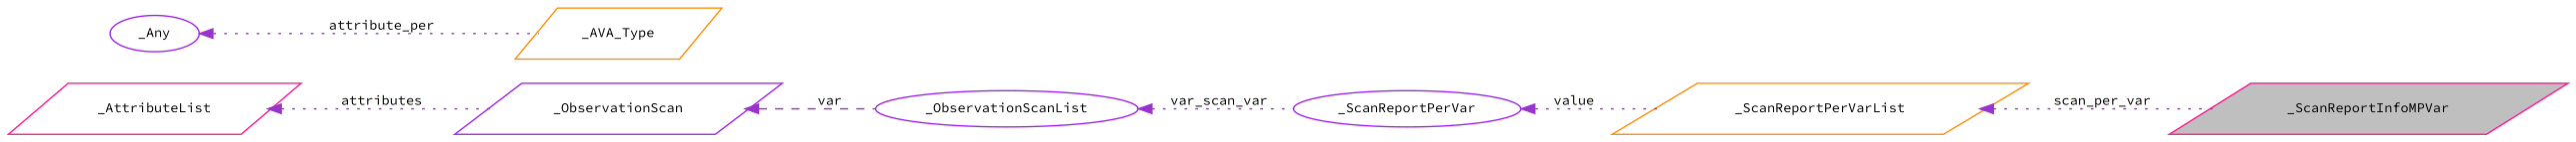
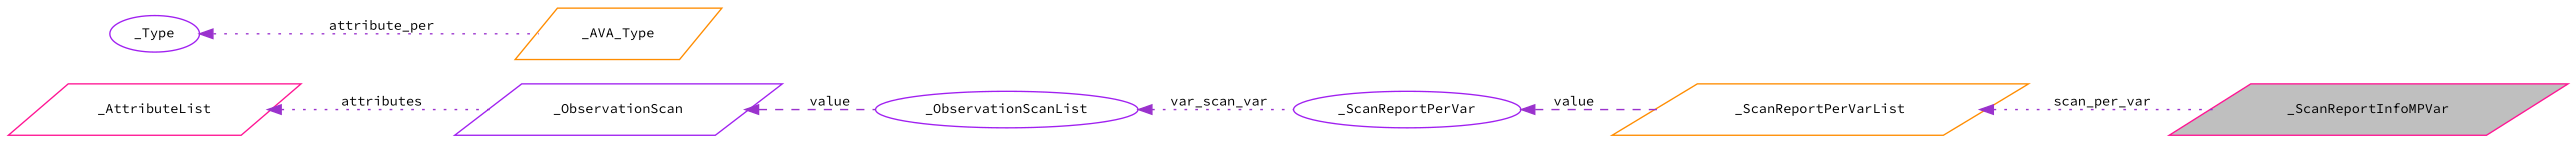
  digraph {
    fontname="Source Code Pro"
    rankdir=LR
    node [color=purple fillcolor=white fontname="Source Code Pro" fontsize=10 shape=parallelogram style=filled]
    edge [color=darkorchid3 dir=back fontname="Source Code Pro" fontsize=10 labelfontname=Helvetica labelfontsize=10 style=dotted]
    n1 [color=deeppink fillcolor=grey75 fontcolor=black height=0.2 label=_ScanReportInfoMPVar width=0.4]
    n2 [color=darkorange height=0.2 label=_ScanReportPerVarList width=0.4]
    n3 [height=0.2 label=_ScanReportPerVar shape=ellipse width=0.4]
    n4 [height=0.2 label=_ObservationScanList shape=ellipse width=0.4]
    n5 [height=0.2 label=_ObservationScan width=0.4]
    n6 [color=deeppink height=0.2 label=_AttributeList width=0.4]
    n7 [color=darkorange height=0.2 label=_AVA_Type width=0.4]
-   n8 [height=0.2 label=_Any shape=ellipse width=0.4]
+   n8 [height=0.2 label=_Type shape=ellipse width=0.4]
    n2 -> n1 [label=" scan_per_var"]
-   n3 -> n2 [label=" value"]
+   n3 -> n2 [label=" value" style=dashed]
    n4 -> n3 [label=" var_scan_var"]
-   n5 -> n4 [label=" var" style=dashed]
+   n5 -> n4 [label=" value" style=dashed]
    n6 -> n5 [label=" attributes"]
    n8 -> n7 [label=" attribute_per"]
  }
